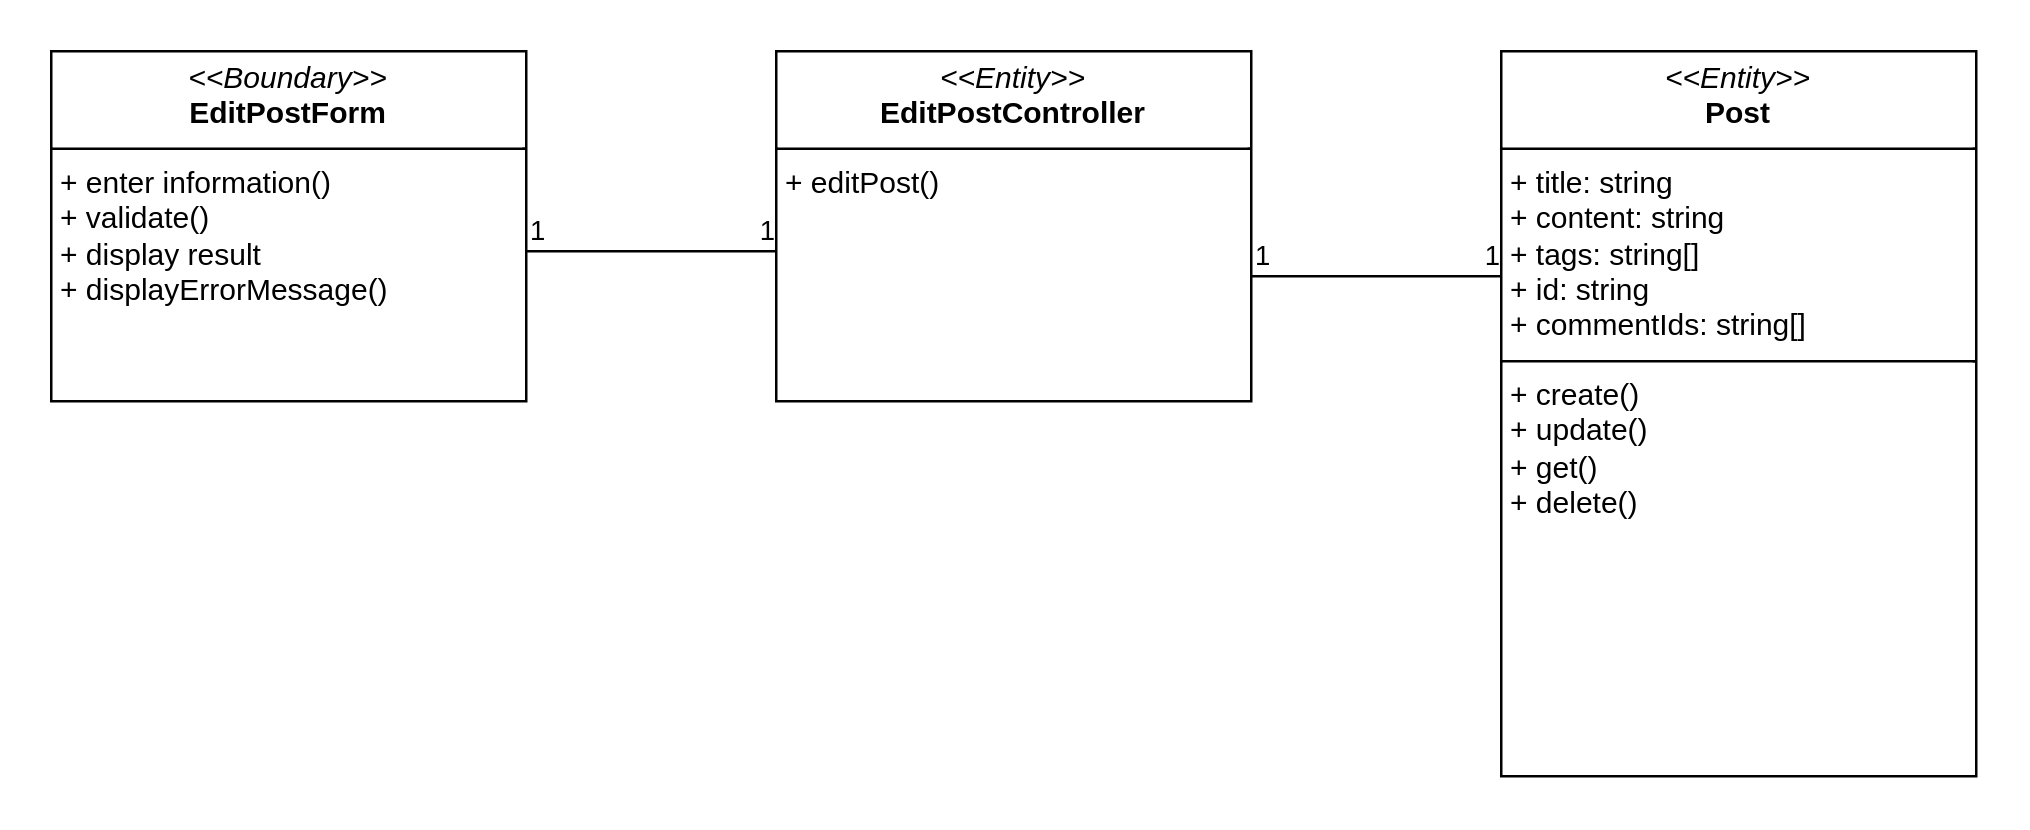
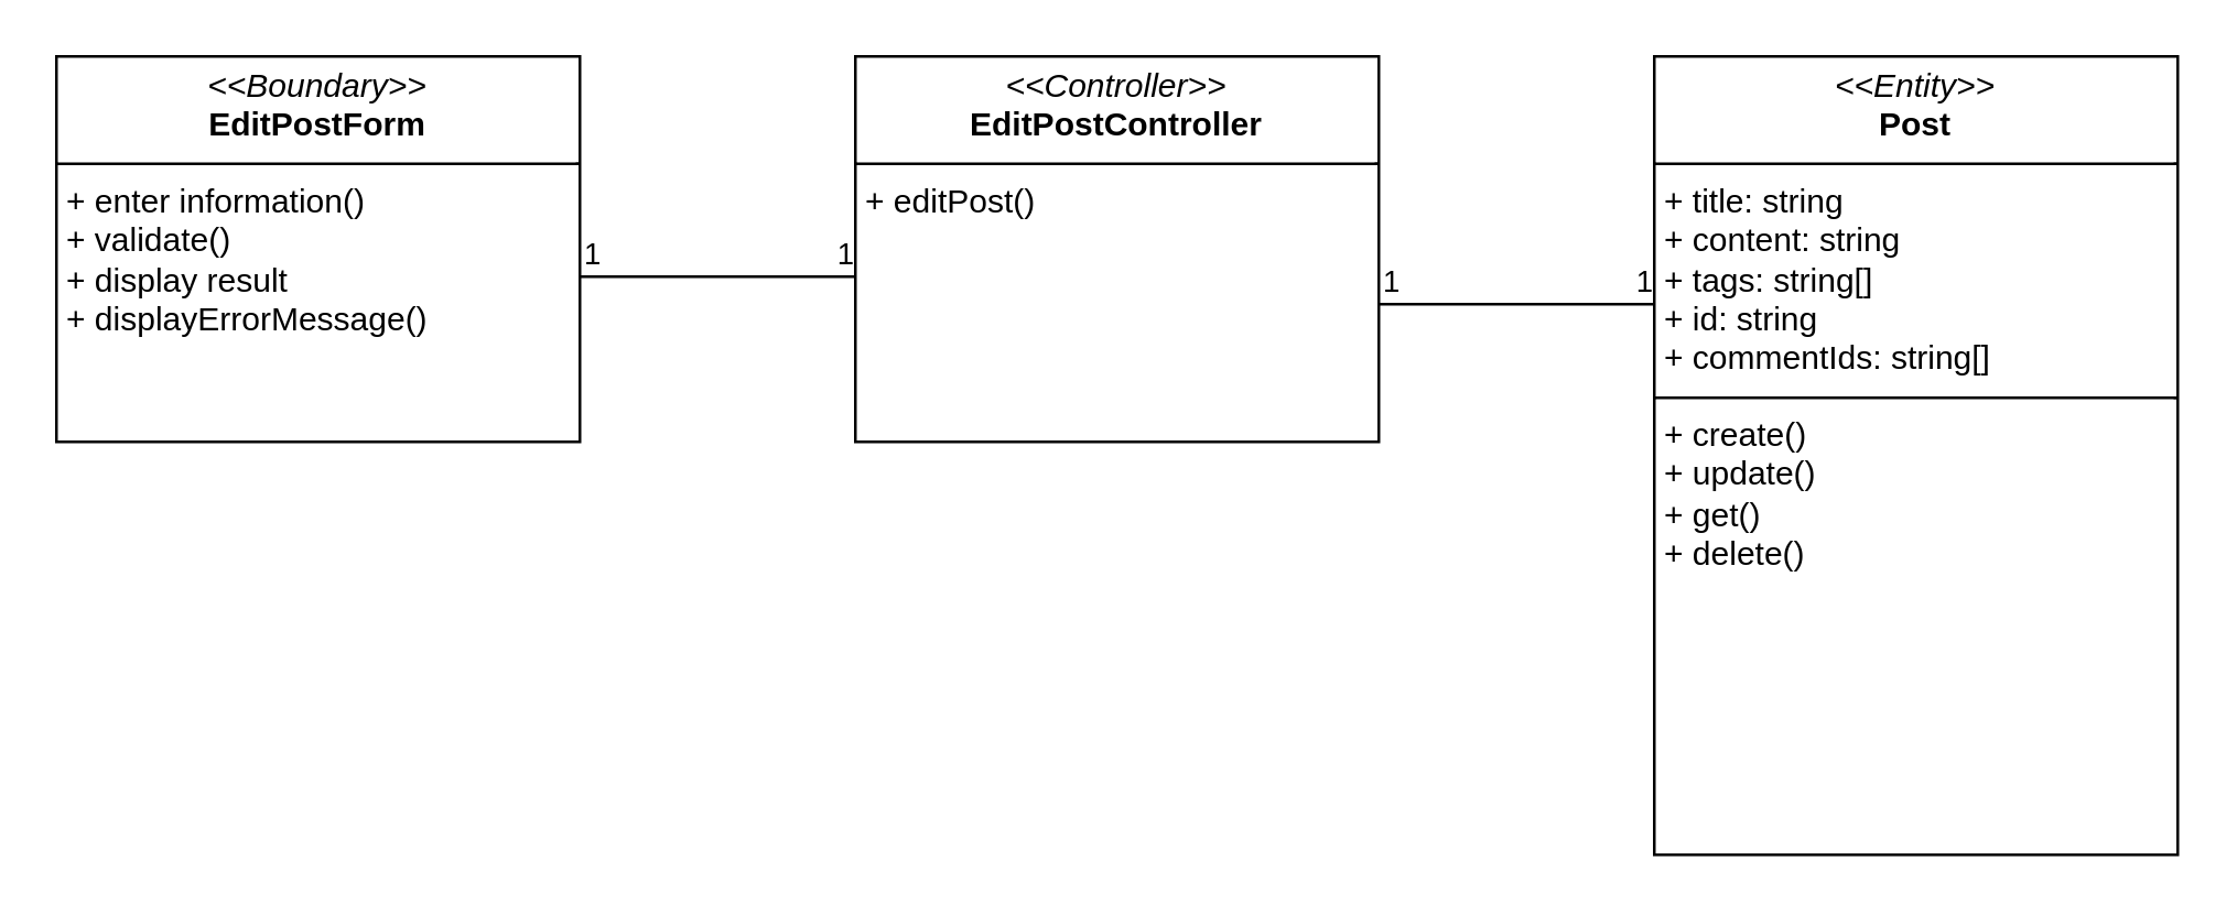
  <mxCell id="0" />
  <mxCell id="1" parent="0" />
  <mxCell id="2" value="&lt;p style=&quot;margin: 4px 0px 0px; text-align: center;&quot;&gt;&lt;i&gt;&amp;lt;&amp;lt;Entity&amp;gt;&amp;gt;&lt;/i&gt;&lt;br&gt;&lt;b&gt;Post&lt;/b&gt;&lt;/p&gt;&lt;hr style=&quot;border-style: solid;&quot; size=&quot;1&quot;&gt;&lt;p style=&quot;margin: 0px 0px 0px 4px;&quot;&gt;+ title: string&lt;/p&gt;&lt;p style=&quot;margin: 0px 0px 0px 4px;&quot;&gt;+ content: string&lt;/p&gt;&lt;p style=&quot;margin: 0px 0px 0px 4px;&quot;&gt;+ tags: string[]&lt;/p&gt;&lt;p style=&quot;margin: 0px 0px 0px 4px;&quot;&gt;+ id: string&lt;/p&gt;&lt;p style=&quot;margin: 0px 0px 0px 4px;&quot;&gt;+ commentIds: string[]&lt;/p&gt;&lt;hr style=&quot;border-style: solid;&quot; size=&quot;1&quot;&gt;&lt;p style=&quot;margin: 0px 0px 0px 4px;&quot;&gt;+ create()&lt;br&gt;&lt;/p&gt;&lt;p style=&quot;margin: 0px 0px 0px 4px;&quot;&gt;+ update()&lt;/p&gt;&lt;p style=&quot;margin: 0px 0px 0px 4px;&quot;&gt;+ get()&lt;/p&gt;&lt;p style=&quot;margin: 0px 0px 0px 4px;&quot;&gt;+ delete()&lt;/p&gt;" style="verticalAlign=top;align=left;overflow=fill;html=1;whiteSpace=wrap;" vertex="1" parent="1"><mxGeometry x="600" y="20" width="190" height="290" as="geometry" /></mxCell>
  <mxCell id="3" value="&lt;p style=&quot;margin:0px;margin-top:4px;text-align:center;&quot;&gt;&lt;i&gt;&amp;lt;&amp;lt;Boundary&amp;gt;&amp;gt;&lt;/i&gt;&lt;br&gt;&lt;b&gt;EditPostForm&lt;/b&gt;&lt;/p&gt;&lt;hr size=&quot;1&quot; style=&quot;border-style:solid;&quot;&gt;&lt;p style=&quot;margin:0px;margin-left:4px;&quot;&gt;+ enter information()&lt;/p&gt;&lt;p style=&quot;margin:0px;margin-left:4px;&quot;&gt;+ validate()&lt;/p&gt;&lt;p style=&quot;margin:0px;margin-left:4px;&quot;&gt;+ display result&lt;/p&gt;&lt;p style=&quot;margin:0px;margin-left:4px;&quot;&gt;+ displayErrorMessage()&lt;/p&gt;" style="verticalAlign=top;align=left;overflow=fill;html=1;whiteSpace=wrap;" vertex="1" parent="1"><mxGeometry x="20" y="20" width="190" height="140" as="geometry" /></mxCell>
- <mxCell id="4" value="&lt;p style=&quot;margin:0px;margin-top:4px;text-align:center;&quot;&gt;&lt;i&gt;&amp;lt;&amp;lt;Entity&amp;gt;&amp;gt;&lt;/i&gt;&lt;br&gt;&lt;b&gt;EditPostController&lt;/b&gt;&lt;/p&gt;&lt;hr size=&quot;1&quot; style=&quot;border-style:solid;&quot;&gt;&lt;p style=&quot;margin:0px;margin-left:4px;&quot;&gt;+ editPost()&lt;br&gt;&lt;/p&gt;" style="verticalAlign=top;align=left;overflow=fill;html=1;whiteSpace=wrap;" vertex="1" parent="1"><mxGeometry x="310" y="20" width="190" height="140" as="geometry" /></mxCell>
+ <mxCell id="4" value="&lt;p style=&quot;margin:0px;margin-top:4px;text-align:center;&quot;&gt;&lt;i&gt;&amp;lt;&amp;lt;Controller&amp;gt;&amp;gt;&lt;/i&gt;&lt;br&gt;&lt;b&gt;EditPostController&lt;/b&gt;&lt;/p&gt;&lt;hr size=&quot;1&quot; style=&quot;border-style:solid;&quot;&gt;&lt;p style=&quot;margin:0px;margin-left:4px;&quot;&gt;+ editPost()&lt;br&gt;&lt;/p&gt;" style="verticalAlign=top;align=left;overflow=fill;html=1;whiteSpace=wrap;" vertex="1" parent="1"><mxGeometry x="310" y="20" width="190" height="140" as="geometry" /></mxCell>
  <mxCell id="5" value="" style="endArrow=none;html=1;edgeStyle=orthogonalEdgeStyle;rounded=0;" edge="1" parent="1"><mxGeometry relative="1" as="geometry"><mxPoint x="210" y="100" as="sourcePoint" /><mxPoint x="310" y="100" as="targetPoint" /></mxGeometry></mxCell>
  <mxCell id="6" value="1" style="edgeLabel;resizable=0;html=1;align=left;verticalAlign=bottom;" connectable="0" vertex="1" parent="5"><mxGeometry x="-1" relative="1" as="geometry" /></mxCell>
  <mxCell id="7" value="1" style="edgeLabel;resizable=0;html=1;align=right;verticalAlign=bottom;" connectable="0" vertex="1" parent="5"><mxGeometry x="1" relative="1" as="geometry" /></mxCell>
  <mxCell id="8" value="" style="endArrow=none;html=1;edgeStyle=orthogonalEdgeStyle;rounded=0;" edge="1" parent="1"><mxGeometry relative="1" as="geometry"><mxPoint x="500" y="110" as="sourcePoint" /><mxPoint x="600" y="110" as="targetPoint" /></mxGeometry></mxCell>
  <mxCell id="9" value="1" style="edgeLabel;resizable=0;html=1;align=left;verticalAlign=bottom;" connectable="0" vertex="1" parent="8"><mxGeometry x="-1" relative="1" as="geometry" /></mxCell>
  <mxCell id="10" value="1" style="edgeLabel;resizable=0;html=1;align=right;verticalAlign=bottom;" connectable="0" vertex="1" parent="8"><mxGeometry x="1" relative="1" as="geometry" /></mxCell>
